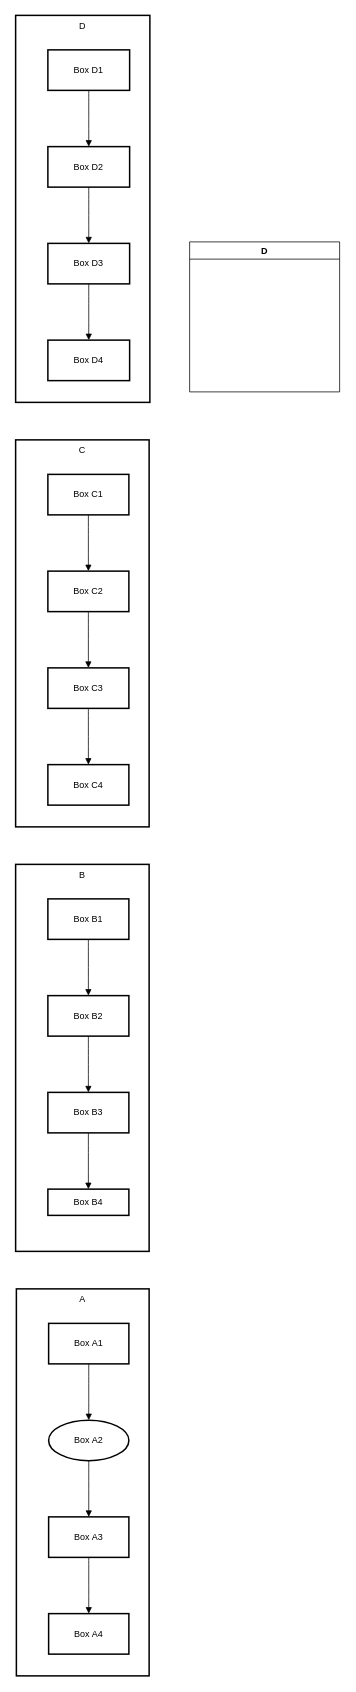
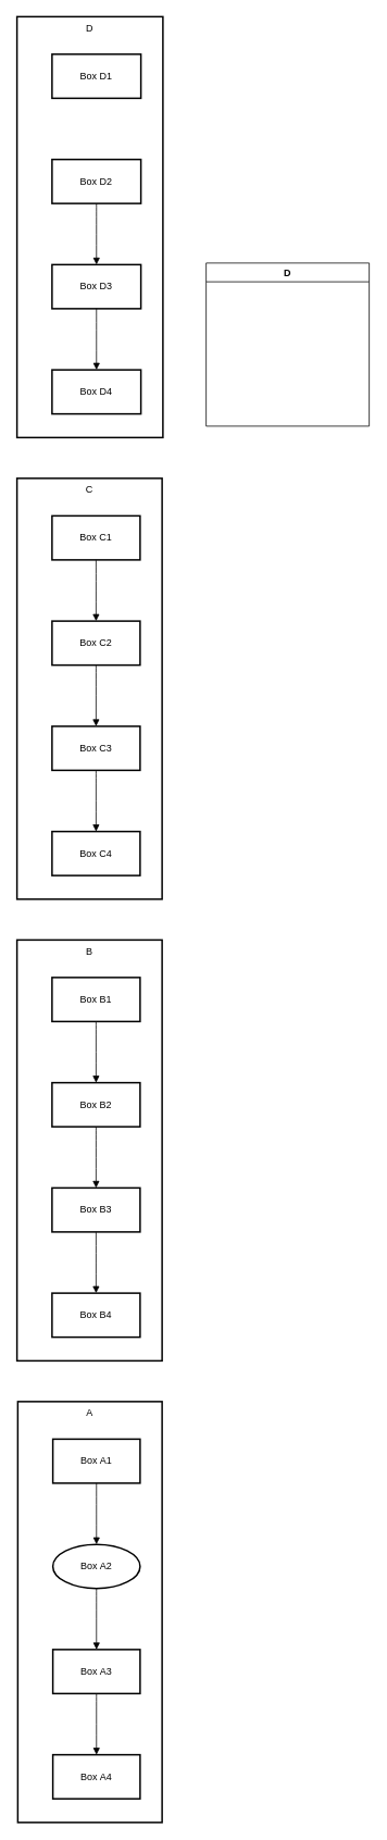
  <mxCell id="0" />
  <mxCell id="1" parent="0" />
  <mxCell id="2" value="D" style="whiteSpace=wrap;strokeWidth=2;verticalAlign=top;" parent="1" vertex="1"><mxGeometry x="20" y="20" width="179" height="516" as="geometry" /></mxCell>
  <mxCell id="3" value="Box D1" style="whiteSpace=wrap;strokeWidth=2;" parent="2" vertex="1"><mxGeometry x="43" y="46" width="109" height="54" as="geometry" /></mxCell>
  <mxCell id="4" value="Box D2" style="whiteSpace=wrap;strokeWidth=2;" parent="2" vertex="1"><mxGeometry x="43" y="175" width="109" height="54" as="geometry" /></mxCell>
  <mxCell id="5" value="Box D3" style="whiteSpace=wrap;strokeWidth=2;" parent="2" vertex="1"><mxGeometry x="43" y="304" width="109" height="54" as="geometry" /></mxCell>
  <mxCell id="6" value="Box D4" style="whiteSpace=wrap;strokeWidth=2;" parent="2" vertex="1"><mxGeometry x="43" y="433" width="109" height="54" as="geometry" /></mxCell>
- <mxCell id="7" value="" style="curved=1;startArrow=none;endArrow=block;exitX=0.5;exitY=0.99;entryX=0.5;entryY=-0.01;" parent="2" source="3" target="4" edge="1"><mxGeometry relative="1" as="geometry"><Array as="points" /></mxGeometry></mxCell>
  <mxCell id="8" value="" style="curved=1;startArrow=none;endArrow=block;exitX=0.5;exitY=0.99;entryX=0.5;entryY=-0.01;" parent="2" source="4" target="5" edge="1"><mxGeometry relative="1" as="geometry"><Array as="points" /></mxGeometry></mxCell>
  <mxCell id="9" value="" style="curved=1;startArrow=none;endArrow=block;exitX=0.5;exitY=0.99;entryX=0.5;entryY=-0.01;" parent="2" source="5" target="6" edge="1"><mxGeometry relative="1" as="geometry"><Array as="points" /></mxGeometry></mxCell>
  <mxCell id="10" value="C" style="whiteSpace=wrap;strokeWidth=2;verticalAlign=top;" parent="1" vertex="1"><mxGeometry x="20" y="586" width="178" height="516" as="geometry" /></mxCell>
  <mxCell id="11" value="Box C1" style="whiteSpace=wrap;strokeWidth=2;" parent="10" vertex="1"><mxGeometry x="43" y="46" width="108" height="54" as="geometry" /></mxCell>
  <mxCell id="12" value="Box C2" style="whiteSpace=wrap;strokeWidth=2;" parent="10" vertex="1"><mxGeometry x="43" y="175" width="108" height="54" as="geometry" /></mxCell>
  <mxCell id="13" value="Box C3" style="whiteSpace=wrap;strokeWidth=2;" parent="10" vertex="1"><mxGeometry x="43" y="304" width="108" height="54" as="geometry" /></mxCell>
  <mxCell id="14" value="Box C4" style="whiteSpace=wrap;strokeWidth=2;" parent="10" vertex="1"><mxGeometry x="43" y="433" width="108" height="54" as="geometry" /></mxCell>
  <mxCell id="15" value="" style="curved=1;startArrow=none;endArrow=block;exitX=0.5;exitY=0.99;entryX=0.5;entryY=-0.01;" parent="10" source="11" target="12" edge="1"><mxGeometry relative="1" as="geometry"><Array as="points" /></mxGeometry></mxCell>
  <mxCell id="16" value="" style="curved=1;startArrow=none;endArrow=block;exitX=0.5;exitY=0.99;entryX=0.5;entryY=-0.01;" parent="10" source="12" target="13" edge="1"><mxGeometry relative="1" as="geometry"><Array as="points" /></mxGeometry></mxCell>
  <mxCell id="17" value="" style="curved=1;startArrow=none;endArrow=block;exitX=0.5;exitY=0.99;entryX=0.5;entryY=-0.01;" parent="10" source="13" target="14" edge="1"><mxGeometry relative="1" as="geometry"><Array as="points" /></mxGeometry></mxCell>
  <mxCell id="18" value="B" style="whiteSpace=wrap;strokeWidth=2;verticalAlign=top;" parent="1" vertex="1"><mxGeometry x="20" y="1152" width="178" height="516" as="geometry" /></mxCell>
  <mxCell id="19" value="Box B1" style="whiteSpace=wrap;strokeWidth=2;" parent="18" vertex="1"><mxGeometry x="43" y="46" width="108" height="54" as="geometry" /></mxCell>
  <mxCell id="20" value="Box B2" style="whiteSpace=wrap;strokeWidth=2;" parent="18" vertex="1"><mxGeometry x="43" y="175" width="108" height="54" as="geometry" /></mxCell>
  <mxCell id="21" value="Box B3" style="whiteSpace=wrap;strokeWidth=2;" parent="18" vertex="1"><mxGeometry x="43" y="304" width="108" height="54" as="geometry" /></mxCell>
- <mxCell id="22" value="Box B4" style="whiteSpace=wrap;strokeWidth=2;" parent="18" vertex="1"><mxGeometry x="43" y="433" width="108" height="35" as="geometry" /></mxCell>
+ <mxCell id="22" value="Box B4" style="whiteSpace=wrap;strokeWidth=2;" parent="18" vertex="1"><mxGeometry x="43" y="433" width="108" height="54" as="geometry" /></mxCell>
  <mxCell id="23" value="" style="curved=1;startArrow=none;endArrow=block;exitX=0.5;exitY=0.99;entryX=0.5;entryY=-0.01;" parent="18" source="19" target="20" edge="1"><mxGeometry relative="1" as="geometry"><Array as="points" /></mxGeometry></mxCell>
  <mxCell id="24" value="" style="curved=1;startArrow=none;endArrow=block;exitX=0.5;exitY=0.99;entryX=0.5;entryY=-0.01;" parent="18" source="20" target="21" edge="1"><mxGeometry relative="1" as="geometry"><Array as="points" /></mxGeometry></mxCell>
  <mxCell id="25" value="" style="curved=1;startArrow=none;endArrow=block;exitX=0.5;exitY=0.99;entryX=0.5;entryY=-0.01;" parent="18" source="21" target="22" edge="1"><mxGeometry relative="1" as="geometry"><Array as="points" /></mxGeometry></mxCell>
  <mxCell id="26" value="A" style="whiteSpace=wrap;strokeWidth=2;verticalAlign=top;" parent="1" vertex="1"><mxGeometry x="21" y="1718" width="177" height="516" as="geometry" /></mxCell>
  <mxCell id="27" value="Box A1" style="whiteSpace=wrap;strokeWidth=2;" parent="26" vertex="1"><mxGeometry x="43" y="46" width="107" height="54" as="geometry" /></mxCell>
  <mxCell id="28" value="Box A2" style="ellipse;whiteSpace=wrap;strokeWidth=2;" parent="26" vertex="1"><mxGeometry x="43" y="175" width="107" height="54" as="geometry" /></mxCell>
  <mxCell id="29" value="Box A3" style="whiteSpace=wrap;strokeWidth=2;" parent="26" vertex="1"><mxGeometry x="43" y="304" width="107" height="54" as="geometry" /></mxCell>
  <mxCell id="30" value="Box A4" style="whiteSpace=wrap;strokeWidth=2;" parent="26" vertex="1"><mxGeometry x="43" y="433" width="107" height="54" as="geometry" /></mxCell>
  <mxCell id="31" value="" style="curved=1;startArrow=none;endArrow=block;exitX=0.5;exitY=0.99;entryX=0.5;entryY=-0.01;" parent="26" source="27" target="28" edge="1"><mxGeometry relative="1" as="geometry"><Array as="points" /></mxGeometry></mxCell>
  <mxCell id="32" value="" style="curved=1;startArrow=none;endArrow=block;exitX=0.5;exitY=0.99;entryX=0.5;entryY=-0.01;" parent="26" source="28" target="29" edge="1"><mxGeometry relative="1" as="geometry"><Array as="points" /></mxGeometry></mxCell>
  <mxCell id="33" value="" style="curved=1;startArrow=none;endArrow=block;exitX=0.5;exitY=0.99;entryX=0.5;entryY=-0.01;" parent="26" source="29" target="30" edge="1"><mxGeometry relative="1" as="geometry"><Array as="points" /></mxGeometry></mxCell>
  <mxCell id="34" value="D" style="swimlane;whiteSpace=wrap;html=1;startSize=23;" vertex="1" parent="1"><mxGeometry x="252" y="322" width="200" height="200" as="geometry" /></mxCell>
